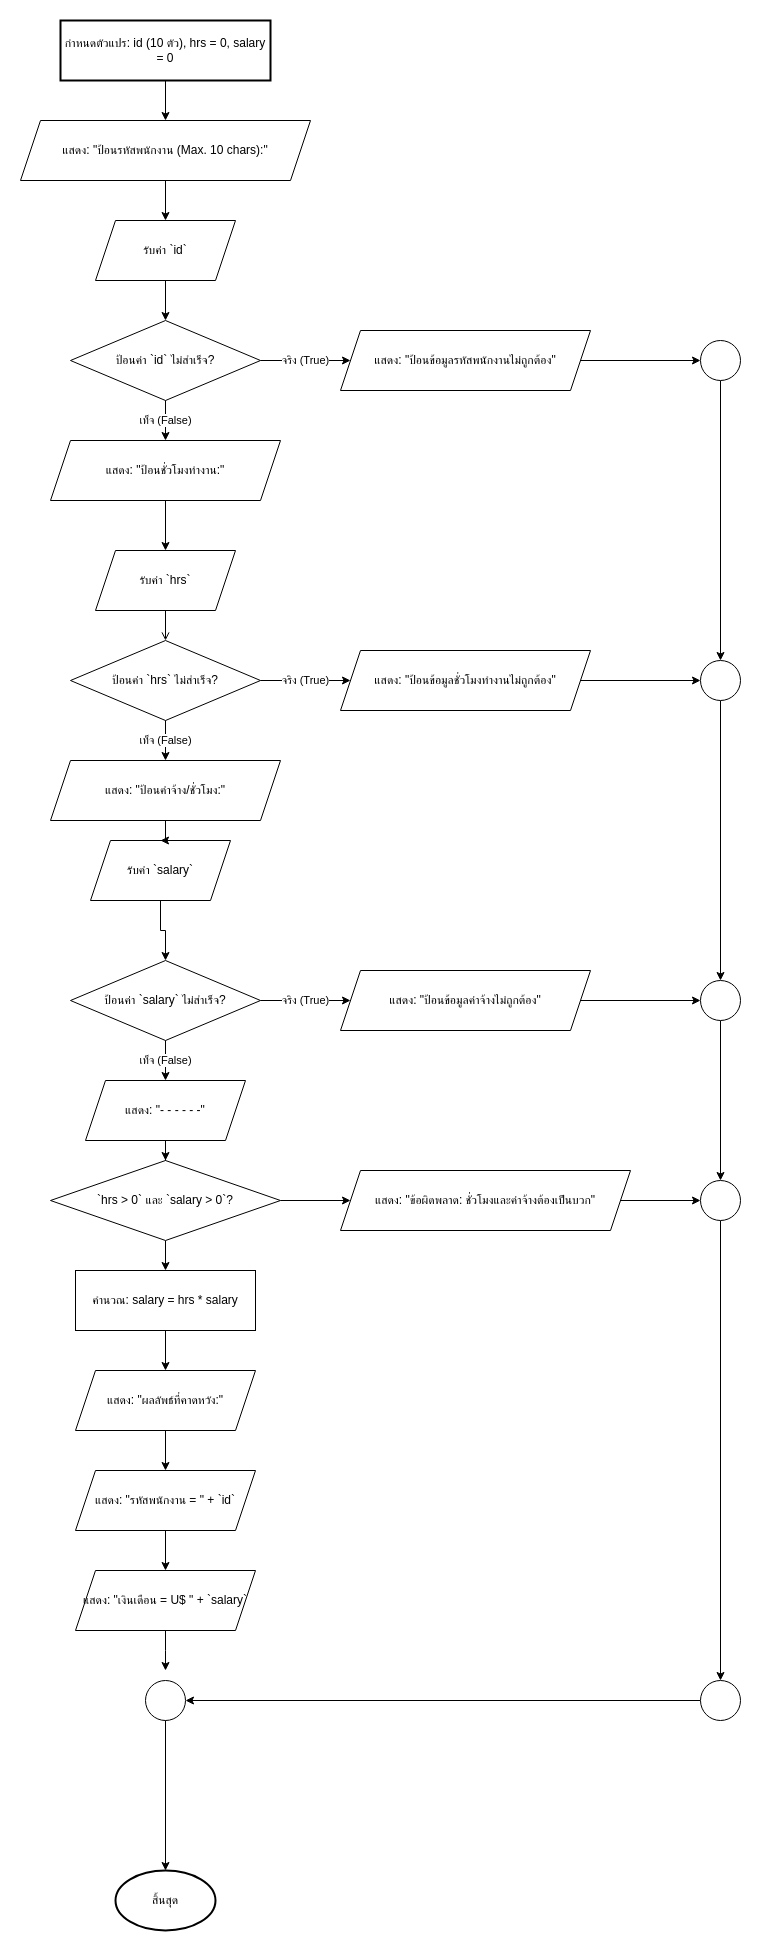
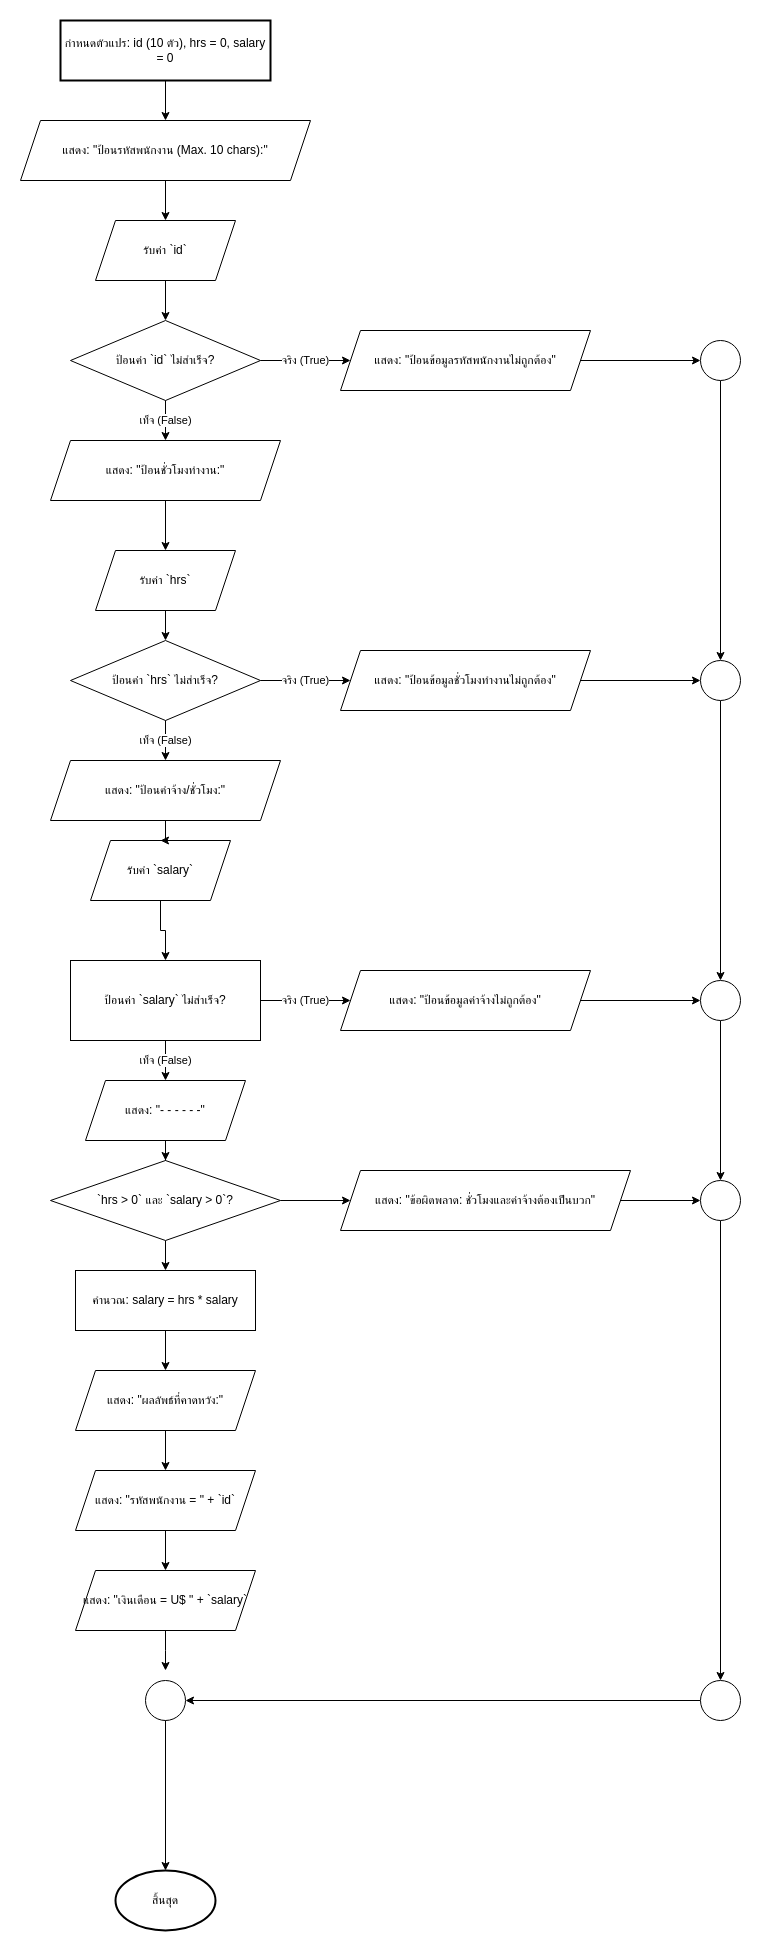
  <mxCell id="0" />
  <mxCell id="1" parent="0" />
  <mxCell id="2" value="กำหนดตัวแปร: id (10 ตัว), hrs = 0, salary = 0" style="whiteSpace=wrap;html=1;strokeWidth=2;" vertex="1" parent="1"><mxGeometry x="60" y="20" width="210" height="60" as="geometry" /></mxCell>
  <mxCell id="3" value="แสดง: &quot;ป้อนรหัสพนักงาน (Max. 10 chars):&quot;" style="shape=parallelogram;perimeter=parallelogramPerimeter;whiteSpace=wrap;html=1;fixedSize=1;" vertex="1" parent="1"><mxGeometry x="20" y="120" width="290" height="60" as="geometry" /></mxCell>
  <mxCell id="4" value="รับค่า `id`" style="shape=parallelogram;perimeter=parallelogramPerimeter;whiteSpace=wrap;html=1;fixedSize=1;" vertex="1" parent="1"><mxGeometry x="95" y="220" width="140" height="60" as="geometry" /></mxCell>
  <mxCell id="5" value="ป้อนค่า `id` ไม่สำเร็จ?" style="rhombus;whiteSpace=wrap;html=1;" vertex="1" parent="1"><mxGeometry x="70" y="320" width="190" height="80" as="geometry" /></mxCell>
  <mxCell id="6" style="edgeStyle=orthogonalEdgeStyle;rounded=0;orthogonalLoop=1;jettySize=auto;html=1;exitX=1;exitY=0.5;exitDx=0;exitDy=0;entryX=0;entryY=0.5;entryDx=0;entryDy=0;" edge="1" parent="1" source="7" target="60"><mxGeometry relative="1" as="geometry" /></mxCell>
  <mxCell id="7" value="แสดง: &quot;ป้อนข้อมูลรหัสพนักงานไม่ถูกต้อง&quot;" style="shape=parallelogram;perimeter=parallelogramPerimeter;whiteSpace=wrap;html=1;fixedSize=1;" vertex="1" parent="1"><mxGeometry x="340" y="330" width="250" height="60" as="geometry" /></mxCell>
  <mxCell id="8" value="แสดง: &quot;ป้อนชั่วโมงทำงาน:&quot;" style="shape=parallelogram;perimeter=parallelogramPerimeter;whiteSpace=wrap;html=1;fixedSize=1;" vertex="1" parent="1"><mxGeometry x="50" y="440" width="230" height="60" as="geometry" /></mxCell>
  <mxCell id="9" value="รับค่า `hrs`" style="shape=parallelogram;perimeter=parallelogramPerimeter;whiteSpace=wrap;html=1;fixedSize=1;" vertex="1" parent="1"><mxGeometry x="95" y="550" width="140" height="60" as="geometry" /></mxCell>
  <mxCell id="10" value="ป้อนค่า `hrs` ไม่สำเร็จ?" style="rhombus;whiteSpace=wrap;html=1;" vertex="1" parent="1"><mxGeometry x="70" y="640" width="190" height="80" as="geometry" /></mxCell>
  <mxCell id="11" style="edgeStyle=orthogonalEdgeStyle;rounded=0;orthogonalLoop=1;jettySize=auto;html=1;exitX=1;exitY=0.5;exitDx=0;exitDy=0;entryX=0;entryY=0.5;entryDx=0;entryDy=0;" edge="1" parent="1" source="12" target="58"><mxGeometry relative="1" as="geometry" /></mxCell>
  <mxCell id="12" value="แสดง: &quot;ป้อนข้อมูลชั่วโมงทำงานไม่ถูกต้อง&quot;" style="shape=parallelogram;perimeter=parallelogramPerimeter;whiteSpace=wrap;html=1;fixedSize=1;" vertex="1" parent="1"><mxGeometry x="340" y="650" width="250" height="60" as="geometry" /></mxCell>
  <mxCell id="13" value="แสดง: &quot;ป้อนค่าจ้าง/ชั่วโมง:&quot;" style="shape=parallelogram;perimeter=parallelogramPerimeter;whiteSpace=wrap;html=1;fixedSize=1;" vertex="1" parent="1"><mxGeometry x="50" y="760" width="230" height="60" as="geometry" /></mxCell>
  <mxCell id="14" value="รับค่า `salary`" style="shape=parallelogram;perimeter=parallelogramPerimeter;whiteSpace=wrap;html=1;fixedSize=1;" vertex="1" parent="1"><mxGeometry x="90" y="840" width="140" height="60" as="geometry" /></mxCell>
- <mxCell id="15" value="ป้อนค่า `salary` ไม่สำเร็จ?" style="rhombus;whiteSpace=wrap;html=1;" vertex="1" parent="1"><mxGeometry x="70" y="960" width="190" height="80" as="geometry" /></mxCell>
+ <mxCell id="15" value="ป้อนค่า `salary` ไม่สำเร็จ?" style="whiteSpace=wrap;html=1;rounded=0;" vertex="1" parent="1"><mxGeometry x="70" y="960" width="190" height="80" as="geometry" /></mxCell>
  <mxCell id="16" style="edgeStyle=orthogonalEdgeStyle;rounded=0;orthogonalLoop=1;jettySize=auto;html=1;exitX=1;exitY=0.5;exitDx=0;exitDy=0;entryX=0;entryY=0.5;entryDx=0;entryDy=0;" edge="1" parent="1" source="17" target="56"><mxGeometry relative="1" as="geometry" /></mxCell>
  <mxCell id="17" value="แสดง: &quot;ป้อนข้อมูลค่าจ้างไม่ถูกต้อง&quot;" style="shape=parallelogram;perimeter=parallelogramPerimeter;whiteSpace=wrap;html=1;fixedSize=1;" vertex="1" parent="1"><mxGeometry x="340" y="970" width="250" height="60" as="geometry" /></mxCell>
  <mxCell id="18" value="แสดง: &quot;- - - - - -&quot;" style="shape=parallelogram;perimeter=parallelogramPerimeter;whiteSpace=wrap;html=1;fixedSize=1;" vertex="1" parent="1"><mxGeometry x="85" y="1080" width="160" height="60" as="geometry" /></mxCell>
  <mxCell id="19" style="edgeStyle=orthogonalEdgeStyle;rounded=0;orthogonalLoop=1;jettySize=auto;html=1;exitX=0.5;exitY=1;exitDx=0;exitDy=0;entryX=0.5;entryY=0;entryDx=0;entryDy=0;" edge="1" parent="1" source="21" target="22"><mxGeometry relative="1" as="geometry" /></mxCell>
  <mxCell id="20" style="edgeStyle=orthogonalEdgeStyle;rounded=0;orthogonalLoop=1;jettySize=auto;html=1;exitX=1;exitY=0.5;exitDx=0;exitDy=0;entryX=0;entryY=0.5;entryDx=0;entryDy=0;" edge="1" parent="1" source="21" target="27"><mxGeometry relative="1" as="geometry" /></mxCell>
  <mxCell id="21" value="`hrs &gt; 0` และ `salary &gt; 0`?" style="rhombus;whiteSpace=wrap;html=1;" vertex="1" parent="1"><mxGeometry x="50" y="1160" width="230" height="80" as="geometry" /></mxCell>
  <mxCell id="22" value="คำนวณ: salary = hrs * salary" style="whiteSpace=wrap;html=1;" vertex="1" parent="1"><mxGeometry x="75" y="1270" width="180" height="60" as="geometry" /></mxCell>
  <mxCell id="23" value="แสดง: &quot;ผลลัพธ์ที่คาดหวัง:&quot;" style="shape=parallelogram;perimeter=parallelogramPerimeter;whiteSpace=wrap;html=1;fixedSize=1;" vertex="1" parent="1"><mxGeometry x="75" y="1370" width="180" height="60" as="geometry" /></mxCell>
  <mxCell id="24" value="แสดง: &quot;รหัสพนักงาน = &quot; + `id`" style="shape=parallelogram;perimeter=parallelogramPerimeter;whiteSpace=wrap;html=1;fixedSize=1;" vertex="1" parent="1"><mxGeometry x="75" y="1470" width="180" height="60" as="geometry" /></mxCell>
  <mxCell id="25" value="แสดง: &quot;เงินเดือน = U$ &quot; + `salary`" style="shape=parallelogram;perimeter=parallelogramPerimeter;whiteSpace=wrap;html=1;fixedSize=1;" vertex="1" parent="1"><mxGeometry x="75" y="1570" width="180" height="60" as="geometry" /></mxCell>
  <mxCell id="26" style="edgeStyle=orthogonalEdgeStyle;rounded=0;orthogonalLoop=1;jettySize=auto;html=1;exitX=1;exitY=0.5;exitDx=0;exitDy=0;entryX=0;entryY=0.5;entryDx=0;entryDy=0;" edge="1" parent="1" source="27" target="54"><mxGeometry relative="1" as="geometry" /></mxCell>
  <mxCell id="27" value="แสดง: &quot;ข้อผิดพลาด: ชั่วโมงและค่าจ้างต้องเป็นบวก&quot;" style="shape=parallelogram;perimeter=parallelogramPerimeter;whiteSpace=wrap;html=1;fixedSize=1;" vertex="1" parent="1"><mxGeometry x="340" y="1170" width="290" height="60" as="geometry" /></mxCell>
  <mxCell id="28" value="สิ้นสุด" style="strokeWidth=2;html=1;shape=mxgraph.flowchart.start_1;whiteSpace=wrap;" vertex="1" parent="1"><mxGeometry x="115" y="1870" width="100" height="60" as="geometry" /></mxCell>
  <mxCell id="29" style="edgeStyle=orthogonalEdgeStyle;rounded=0;orthogonalLoop=1;jettySize=auto;html=1;entryX=0.5;entryY=0;entryDx=0;entryDy=0;" edge="1" parent="1" source="2" target="3"><mxGeometry relative="1" as="geometry" /></mxCell>
  <mxCell id="30" style="edgeStyle=orthogonalEdgeStyle;rounded=0;orthogonalLoop=1;jettySize=auto;html=1;entryX=0.5;entryY=0;entryDx=0;entryDy=0;" edge="1" parent="1" source="3" target="4"><mxGeometry relative="1" as="geometry" /></mxCell>
  <mxCell id="31" style="edgeStyle=orthogonalEdgeStyle;rounded=0;orthogonalLoop=1;jettySize=auto;html=1;entryX=0.5;entryY=0;entryDx=0;entryDy=0;" edge="1" parent="1" source="4" target="5"><mxGeometry relative="1" as="geometry" /></mxCell>
  <mxCell id="32" value="จริง (True)" style="edgeStyle=orthogonalEdgeStyle;rounded=0;orthogonalLoop=1;jettySize=auto;html=1;exitX=1;exitY=0.5;exitDx=0;exitDy=0;" edge="1" parent="1" source="5" target="7"><mxGeometry relative="1" as="geometry"><mxPoint x="260" y="360" as="sourcePoint" /><Array as="points"><mxPoint x="320" y="360" /><mxPoint x="320" y="360" /></Array></mxGeometry></mxCell>
  <mxCell id="33" value="เท็จ (False)" style="edgeStyle=orthogonalEdgeStyle;rounded=0;orthogonalLoop=1;jettySize=auto;html=1;entryX=0.5;entryY=0;entryDx=0;entryDy=0;" edge="1" parent="1" source="5" target="8"><mxGeometry relative="1" as="geometry" /></mxCell>
  <mxCell id="34" style="edgeStyle=orthogonalEdgeStyle;rounded=0;orthogonalLoop=1;jettySize=auto;html=1;entryX=0.5;entryY=0;entryDx=0;entryDy=0;" edge="1" parent="1" source="8" target="9"><mxGeometry relative="1" as="geometry" /></mxCell>
- <mxCell id="35" style="edgeStyle=orthogonalEdgeStyle;rounded=0;orthogonalLoop=1;jettySize=auto;html=1;entryX=0.5;entryY=0;entryDx=0;entryDy=0;endArrow=open;" edge="1" parent="1" source="9" target="10"><mxGeometry relative="1" as="geometry" /></mxCell>
+ <mxCell id="35" style="edgeStyle=orthogonalEdgeStyle;rounded=0;orthogonalLoop=1;jettySize=auto;html=1;entryX=0.5;entryY=0;entryDx=0;entryDy=0;" edge="1" parent="1" source="9" target="10"><mxGeometry relative="1" as="geometry" /></mxCell>
  <mxCell id="36" value="จริง (True)" style="edgeStyle=orthogonalEdgeStyle;rounded=0;orthogonalLoop=1;jettySize=auto;html=1;exitX=1;exitY=0.5;exitDx=0;exitDy=0;" edge="1" parent="1" source="10" target="12"><mxGeometry relative="1" as="geometry"><mxPoint x="260" y="680" as="sourcePoint" /><Array as="points"><mxPoint x="320" y="680" /><mxPoint x="320" y="680" /></Array></mxGeometry></mxCell>
  <mxCell id="37" value="เท็จ (False)" style="edgeStyle=orthogonalEdgeStyle;rounded=0;orthogonalLoop=1;jettySize=auto;html=1;entryX=0.5;entryY=0;entryDx=0;entryDy=0;" edge="1" parent="1" source="10" target="13"><mxGeometry relative="1" as="geometry" /></mxCell>
  <mxCell id="38" style="edgeStyle=orthogonalEdgeStyle;rounded=0;orthogonalLoop=1;jettySize=auto;html=1;entryX=0.5;entryY=0;entryDx=0;entryDy=0;" edge="1" parent="1" source="13" target="14"><mxGeometry relative="1" as="geometry" /></mxCell>
  <mxCell id="39" style="edgeStyle=orthogonalEdgeStyle;rounded=0;orthogonalLoop=1;jettySize=auto;html=1;entryX=0.5;entryY=0;entryDx=0;entryDy=0;" edge="1" parent="1" source="14" target="15"><mxGeometry relative="1" as="geometry" /></mxCell>
  <mxCell id="40" value="จริง (True)" style="edgeStyle=orthogonalEdgeStyle;rounded=0;orthogonalLoop=1;jettySize=auto;html=1;exitX=1;exitY=0.5;exitDx=0;exitDy=0;" edge="1" parent="1" source="15" target="17"><mxGeometry relative="1" as="geometry"><mxPoint x="260" y="1000" as="sourcePoint" /><Array as="points"><mxPoint x="320" y="1000" /><Point x="580" y="1110" /></Array></mxGeometry></mxCell>
  <mxCell id="41" value="เท็จ (False)" style="edgeStyle=orthogonalEdgeStyle;rounded=0;orthogonalLoop=1;jettySize=auto;html=1;entryX=0.5;entryY=0;entryDx=0;entryDy=0;" edge="1" parent="1" source="15" target="18"><mxGeometry relative="1" as="geometry" /></mxCell>
  <mxCell id="42" style="edgeStyle=orthogonalEdgeStyle;rounded=0;orthogonalLoop=1;jettySize=auto;html=1;entryX=0.5;entryY=0;entryDx=0;entryDy=0;" edge="1" parent="1" source="18" target="21"><mxGeometry relative="1" as="geometry" /></mxCell>
  <mxCell id="43" value="จริง (True)" style="edgeStyle=orthogonalEdgeStyle;rounded=0;orthogonalLoop=1;jettySize=auto;html=1;exitX=0;exitY=0.5;exitDx=0;exitDy=0;entryX=0.5;entryY=0;entryDx=0;entryDy=0;" edge="1" parent="1" source="21" target="22"><mxGeometry relative="1" as="geometry"><Array as="points"><mxPoint x="240" y="1200" /><Point x="190" y="1330" /></Array></mxGeometry></mxCell>
  <mxCell id="44" value="เท็จ (False)" style="edgeStyle=orthogonalEdgeStyle;rounded=0;orthogonalLoop=1;jettySize=auto;html=1;exitX=1;exitY=0.5;exitDx=0;exitDy=0;entryX=0.5;entryY=0;entryDx=0;entryDy=0;" edge="1" parent="1" source="21" target="27"><mxGeometry relative="1" as="geometry"><Array as="points"><mxPoint x="470" y="1200" /><Point x="725" y="1330" /></Array></mxGeometry></mxCell>
  <mxCell id="45" style="edgeStyle=orthogonalEdgeStyle;rounded=0;orthogonalLoop=1;jettySize=auto;html=1;entryX=0.5;entryY=0;entryDx=0;entryDy=0;" edge="1" parent="1" source="22" target="23"><mxGeometry relative="1" as="geometry" /></mxCell>
  <mxCell id="46" style="edgeStyle=orthogonalEdgeStyle;rounded=0;orthogonalLoop=1;jettySize=auto;html=1;entryX=0.5;entryY=0;entryDx=0;entryDy=0;" edge="1" parent="1" source="23" target="24"><mxGeometry relative="1" as="geometry" /></mxCell>
  <mxCell id="47" style="edgeStyle=orthogonalEdgeStyle;rounded=0;orthogonalLoop=1;jettySize=auto;html=1;entryX=0.5;entryY=0;entryDx=0;entryDy=0;" edge="1" parent="1" source="24" target="25"><mxGeometry relative="1" as="geometry" /></mxCell>
  <mxCell id="48" style="edgeStyle=orthogonalEdgeStyle;rounded=0;orthogonalLoop=1;jettySize=auto;html=1;entryX=0.5;entryY=0;entryDx=0;entryDy=0;" edge="1" parent="1" source="25"><mxGeometry relative="1" as="geometry"><mxPoint x="165" y="1670" as="targetPoint" /></mxGeometry></mxCell>
  <mxCell id="49" style="edgeStyle=orthogonalEdgeStyle;rounded=0;orthogonalLoop=1;jettySize=auto;html=1;exitX=0.5;exitY=1;exitDx=0;exitDy=0;entryX=0.5;entryY=0;entryDx=0;entryDy=0;" edge="1" parent="1" target="28"><mxGeometry relative="1" as="geometry"><Array as="points"><mxPoint x="655" y="1750" /><Point x="425" y="1880" /></Array><mxPoint x="655" y="1720" as="sourcePoint" /></mxGeometry></mxCell>
  <mxCell id="50" value="" style="ellipse;whiteSpace=wrap;html=1;aspect=fixed;" vertex="1" parent="1"><mxGeometry x="145" y="1680" width="40" height="40" as="geometry" /></mxCell>
  <mxCell id="51" style="edgeStyle=orthogonalEdgeStyle;rounded=0;orthogonalLoop=1;jettySize=auto;html=1;exitX=0;exitY=0.5;exitDx=0;exitDy=0;entryX=1;entryY=0.5;entryDx=0;entryDy=0;" edge="1" parent="1" source="52" target="50"><mxGeometry relative="1" as="geometry" /></mxCell>
  <mxCell id="52" value="" style="ellipse;whiteSpace=wrap;html=1;aspect=fixed;" vertex="1" parent="1"><mxGeometry x="700" y="1680" width="40" height="40" as="geometry" /></mxCell>
  <mxCell id="53" style="edgeStyle=orthogonalEdgeStyle;rounded=0;orthogonalLoop=1;jettySize=auto;html=1;exitX=0.5;exitY=1;exitDx=0;exitDy=0;entryX=0.5;entryY=0;entryDx=0;entryDy=0;" edge="1" parent="1" source="54" target="52"><mxGeometry relative="1" as="geometry" /></mxCell>
  <mxCell id="54" value="" style="ellipse;whiteSpace=wrap;html=1;aspect=fixed;" vertex="1" parent="1"><mxGeometry x="700" y="1180" width="40" height="40" as="geometry" /></mxCell>
  <mxCell id="55" style="edgeStyle=orthogonalEdgeStyle;rounded=0;orthogonalLoop=1;jettySize=auto;html=1;exitX=0.5;exitY=1;exitDx=0;exitDy=0;" edge="1" parent="1" source="56" target="54"><mxGeometry relative="1" as="geometry" /></mxCell>
  <mxCell id="56" value="" style="ellipse;whiteSpace=wrap;html=1;aspect=fixed;" vertex="1" parent="1"><mxGeometry x="700" y="980" width="40" height="40" as="geometry" /></mxCell>
  <mxCell id="57" style="edgeStyle=orthogonalEdgeStyle;rounded=0;orthogonalLoop=1;jettySize=auto;html=1;exitX=0.5;exitY=1;exitDx=0;exitDy=0;entryX=0.5;entryY=0;entryDx=0;entryDy=0;" edge="1" parent="1" source="58" target="56"><mxGeometry relative="1" as="geometry" /></mxCell>
  <mxCell id="58" value="" style="ellipse;whiteSpace=wrap;html=1;aspect=fixed;" vertex="1" parent="1"><mxGeometry x="700" y="660" width="40" height="40" as="geometry" /></mxCell>
  <mxCell id="59" style="edgeStyle=orthogonalEdgeStyle;rounded=0;orthogonalLoop=1;jettySize=auto;html=1;exitX=0.5;exitY=1;exitDx=0;exitDy=0;entryX=0.5;entryY=0;entryDx=0;entryDy=0;" edge="1" parent="1" source="60" target="58"><mxGeometry relative="1" as="geometry" /></mxCell>
  <mxCell id="60" value="" style="ellipse;whiteSpace=wrap;html=1;aspect=fixed;" vertex="1" parent="1"><mxGeometry x="700" y="340" width="40" height="40" as="geometry" /></mxCell>
  <mxCell id="61" style="edgeStyle=orthogonalEdgeStyle;rounded=0;orthogonalLoop=1;jettySize=auto;html=1;exitX=0.5;exitY=1;exitDx=0;exitDy=0;entryX=0.5;entryY=0;entryDx=0;entryDy=0;entryPerimeter=0;" edge="1" parent="1" source="50" target="28"><mxGeometry relative="1" as="geometry" /></mxCell>
